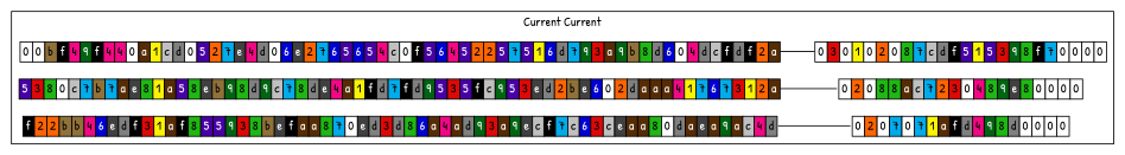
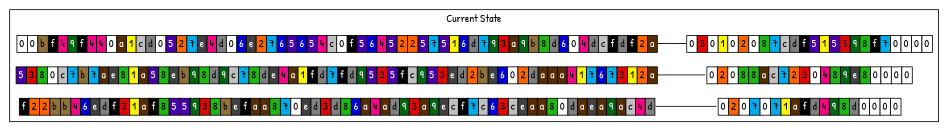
  digraph {
    rankdir=LR
    fontname="Patrick Hand"
    node [margin=0 shape=none fontname="Patrick Hand"]
    edge [dir=none headport=w tailport=e fontname="Patrick Hand"]
    n1 [height=0 label=< 	<table border="0" color="#000000" cellborder="1" cellspacing="0"> 	<tr>		<td bgcolor="#FFFFFF"><font color="#000000">0</font></td> 				<td bgcolor="#FFFFFF"><font color="#000000">0</font></td> 				<td bgcolor="#90713A"><font color="#000000">b</font></td> 				<td bgcolor="#000000"><font color="#FFFFFF">f</font></td> 				<td bgcolor="#F20884"><font color="#000000">4</font></td> 				<td bgcolor="#006412"><font color="#FFFFFF">9</font></td> 				<td bgcolor="#000000"><font color="#FFFFFF">f</font></td> 				<td bgcolor="#F20884"><font color="#000000">4</font></td> 				<td bgcolor="#F20884"><font color="#000000">4</font></td> 				<td bgcolor="#FFFFFF"><font color="#000000">0</font></td> 				<td bgcolor="#562C05"><font color="#FFFFFF">a</font></td> 				<td bgcolor="#FBF305"><font color="#000000">1</font></td> 				<td bgcolor="#C0C0C0"><font color="#000000">c</font></td> 				<td bgcolor="#808080"><font color="#000000">d</font></td> 				<td bgcolor="#FFFFFF"><font color="#000000">0</font></td> 				<td bgcolor="#4700A5"><font color="#FFFFFF">5</font></td> 				<td bgcolor="#FF6403"><font color="#000000">2</font></td> 				<td bgcolor="#02ABEA"><font color="#000000">7</font></td> 				<td bgcolor="#404040"><font color="#FFFFFF">e</font></td> 				<td bgcolor="#F20884"><font color="#000000">4</font></td> 				<td bgcolor="#808080"><font color="#000000">d</font></td> 				<td bgcolor="#FFFFFF"><font color="#000000">0</font></td> 				<td bgcolor="#0000D3"><font color="#FFFFFF">6</font></td> 				<td bgcolor="#404040"><font color="#FFFFFF">e</font></td> 				<td bgcolor="#FF6403"><font color="#000000">2</font></td> 				<td bgcolor="#02ABEA"><font color="#000000">7</font></td> 				<td bgcolor="#0000D3"><font color="#FFFFFF">6</font></td> 				<td bgcolor="#4700A5"><font color="#FFFFFF">5</font></td> 				<td bgcolor="#0000D3"><font color="#FFFFFF">6</font></td> 				<td bgcolor="#4700A5"><font color="#FFFFFF">5</font></td> 				<td bgcolor="#F20884"><font color="#000000">4</font></td> 				<td bgcolor="#C0C0C0"><font color="#000000">c</font></td> 				<td bgcolor="#FFFFFF"><font color="#000000">0</font></td> 				<td bgcolor="#000000"><font color="#FFFFFF">f</font></td> 				<td bgcolor="#4700A5"><font color="#FFFFFF">5</font></td> 				<td bgcolor="#0000D3"><font color="#FFFFFF">6</font></td> 				<td bgcolor="#F20884"><font color="#000000">4</font></td> 				<td bgcolor="#4700A5"><font color="#FFFFFF">5</font></td> 				<td bgcolor="#FF6403"><font color="#000000">2</font></td> 				<td bgcolor="#FF6403"><font color="#000000">2</font></td> 				<td bgcolor="#4700A5"><font color="#FFFFFF">5</font></td> 				<td bgcolor="#02ABEA"><font color="#000000">7</font></td> 				<td bgcolor="#4700A5"><font color="#FFFFFF">5</font></td> 				<td bgcolor="#FBF305"><font color="#000000">1</font></td> 				<td bgcolor="#0000D3"><font color="#FFFFFF">6</font></td> 				<td bgcolor="#808080"><font color="#000000">d</font></td> 				<td bgcolor="#02ABEA"><font color="#000000">7</font></td> 				<td bgcolor="#006412"><font color="#FFFFFF">9</font></td> 				<td bgcolor="#DD0907"><font color="#000000">3</font></td> 				<td bgcolor="#562C05"><font color="#FFFFFF">a</font></td> 				<td bgcolor="#006412"><font color="#FFFFFF">9</font></td> 				<td bgcolor="#90713A"><font color="#000000">b</font></td> 				<td bgcolor="#1FB714"><font color="#000000">8</font></td> 				<td bgcolor="#808080"><font color="#000000">d</font></td> 				<td bgcolor="#0000D3"><font color="#FFFFFF">6</font></td> 				<td bgcolor="#FFFFFF"><font color="#000000">0</font></td> 				<td bgcolor="#F20884"><font color="#000000">4</font></td> 				<td bgcolor="#808080"><font color="#000000">d</font></td> 				<td bgcolor="#C0C0C0"><font color="#000000">c</font></td> 				<td bgcolor="#000000"><font color="#FFFFFF">f</font></td> 				<td bgcolor="#808080"><font color="#000000">d</font></td> 				<td bgcolor="#000000"><font color="#FFFFFF">f</font></td> 				<td bgcolor="#FF6403"><font color="#000000">2</font></td> 				<td bgcolor="#562C05"><font color="#FFFFFF">a</font></td> 		 	</tr></table> 	> width=0]
    n2 [height=0 label=< 	<table border="0" color="#000000" cellborder="1" cellspacing="0"> 	<tr>		<td bgcolor="#FFFFFF"><font color="#000000">0</font></td> 				<td bgcolor="#DD0907"><font color="#000000">3</font></td> 				<td bgcolor="#FFFFFF"><font color="#000000">0</font></td> 				<td bgcolor="#FBF305"><font color="#000000">1</font></td> 				<td bgcolor="#FFFFFF"><font color="#000000">0</font></td> 				<td bgcolor="#FF6403"><font color="#000000">2</font></td> 				<td bgcolor="#FFFFFF"><font color="#000000">0</font></td> 				<td bgcolor="#1FB714"><font color="#000000">8</font></td> 				<td bgcolor="#02ABEA"><font color="#000000">7</font></td> 				<td bgcolor="#C0C0C0"><font color="#000000">c</font></td> 				<td bgcolor="#808080"><font color="#000000">d</font></td> 				<td bgcolor="#000000"><font color="#FFFFFF">f</font></td> 				<td bgcolor="#4700A5"><font color="#FFFFFF">5</font></td> 				<td bgcolor="#FBF305"><font color="#000000">1</font></td> 				<td bgcolor="#4700A5"><font color="#FFFFFF">5</font></td> 				<td bgcolor="#DD0907"><font color="#000000">3</font></td> 				<td bgcolor="#006412"><font color="#FFFFFF">9</font></td> 				<td bgcolor="#1FB714"><font color="#000000">8</font></td> 				<td bgcolor="#000000"><font color="#FFFFFF">f</font></td> 				<td bgcolor="#02ABEA"><font color="#000000">7</font></td> 				<td bgcolor="#FFFFFF"><font color="#000000">0</font></td> 				<td bgcolor="#FFFFFF"><font color="#000000">0</font></td> 				<td bgcolor="#FFFFFF"><font color="#000000">0</font></td> 				<td bgcolor="#FFFFFF"><font color="#000000">0</font></td> 		 	</tr></table> 	> width=0]
    n3 [height=0 label=< 	<table border="0" color="#000000" cellborder="1" cellspacing="0"> 	<tr>		<td bgcolor="#4700A5"><font color="#FFFFFF">5</font></td> 				<td bgcolor="#DD0907"><font color="#000000">3</font></td> 				<td bgcolor="#1FB714"><font color="#000000">8</font></td> 				<td bgcolor="#FFFFFF"><font color="#000000">0</font></td> 				<td bgcolor="#C0C0C0"><font color="#000000">c</font></td> 				<td bgcolor="#02ABEA"><font color="#000000">7</font></td> 				<td bgcolor="#90713A"><font color="#000000">b</font></td> 				<td bgcolor="#02ABEA"><font color="#000000">7</font></td> 				<td bgcolor="#562C05"><font color="#FFFFFF">a</font></td> 				<td bgcolor="#404040"><font color="#FFFFFF">e</font></td> 				<td bgcolor="#1FB714"><font color="#000000">8</font></td> 				<td bgcolor="#FBF305"><font color="#000000">1</font></td> 				<td bgcolor="#562C05"><font color="#FFFFFF">a</font></td> 				<td bgcolor="#4700A5"><font color="#FFFFFF">5</font></td> 				<td bgcolor="#1FB714"><font color="#000000">8</font></td> 				<td bgcolor="#404040"><font color="#FFFFFF">e</font></td> 				<td bgcolor="#90713A"><font color="#000000">b</font></td> 				<td bgcolor="#006412"><font color="#FFFFFF">9</font></td> 				<td bgcolor="#1FB714"><font color="#000000">8</font></td> 				<td bgcolor="#808080"><font color="#000000">d</font></td> 				<td bgcolor="#006412"><font color="#FFFFFF">9</font></td> 				<td bgcolor="#C0C0C0"><font color="#000000">c</font></td> 				<td bgcolor="#02ABEA"><font color="#000000">7</font></td> 				<td bgcolor="#1FB714"><font color="#000000">8</font></td> 				<td bgcolor="#808080"><font color="#000000">d</font></td> 				<td bgcolor="#404040"><font color="#FFFFFF">e</font></td> 				<td bgcolor="#F20884"><font color="#000000">4</font></td> 				<td bgcolor="#562C05"><font color="#FFFFFF">a</font></td> 				<td bgcolor="#FBF305"><font color="#000000">1</font></td> 				<td bgcolor="#000000"><font color="#FFFFFF">f</font></td> 				<td bgcolor="#808080"><font color="#000000">d</font></td> 				<td bgcolor="#02ABEA"><font color="#000000">7</font></td> 				<td bgcolor="#000000"><font color="#FFFFFF">f</font></td> 				<td bgcolor="#808080"><font color="#000000">d</font></td> 				<td bgcolor="#006412"><font color="#FFFFFF">9</font></td> 				<td bgcolor="#4700A5"><font color="#FFFFFF">5</font></td> 				<td bgcolor="#DD0907"><font color="#000000">3</font></td> 				<td bgcolor="#4700A5"><font color="#FFFFFF">5</font></td> 				<td bgcolor="#000000"><font color="#FFFFFF">f</font></td> 				<td bgcolor="#C0C0C0"><font color="#000000">c</font></td> 				<td bgcolor="#006412"><font color="#FFFFFF">9</font></td> 				<td bgcolor="#4700A5"><font color="#FFFFFF">5</font></td> 				<td bgcolor="#DD0907"><font color="#000000">3</font></td> 				<td bgcolor="#404040"><font color="#FFFFFF">e</font></td> 				<td bgcolor="#808080"><font color="#000000">d</font></td> 				<td bgcolor="#FF6403"><font color="#000000">2</font></td> 				<td bgcolor="#90713A"><font color="#000000">b</font></td> 				<td bgcolor="#404040"><font color="#FFFFFF">e</font></td> 				<td bgcolor="#0000D3"><font color="#FFFFFF">6</font></td> 				<td bgcolor="#FFFFFF"><font color="#000000">0</font></td> 				<td bgcolor="#FF6403"><font color="#000000">2</font></td> 				<td bgcolor="#808080"><font color="#000000">d</font></td> 				<td bgcolor="#562C05"><font color="#FFFFFF">a</font></td> 				<td bgcolor="#562C05"><font color="#FFFFFF">a</font></td> 				<td bgcolor="#562C05"><font color="#FFFFFF">a</font></td> 				<td bgcolor="#F20884"><font color="#000000">4</font></td> 				<td bgcolor="#FBF305"><font color="#000000">1</font></td> 				<td bgcolor="#02ABEA"><font color="#000000">7</font></td> 				<td bgcolor="#0000D3"><font color="#FFFFFF">6</font></td> 				<td bgcolor="#02ABEA"><font color="#000000">7</font></td> 				<td bgcolor="#DD0907"><font color="#000000">3</font></td> 				<td bgcolor="#FBF305"><font color="#000000">1</font></td> 				<td bgcolor="#FF6403"><font color="#000000">2</font></td> 				<td bgcolor="#562C05"><font color="#FFFFFF">a</font></td> 		 	</tr></table> 	> width=0]
    n4 [height=0 label=< 	<table border="0" color="#000000" cellborder="1" cellspacing="0"> 	<tr>		<td bgcolor="#FFFFFF"><font color="#000000">0</font></td> 				<td bgcolor="#FF6403"><font color="#000000">2</font></td> 				<td bgcolor="#FFFFFF"><font color="#000000">0</font></td> 				<td bgcolor="#1FB714"><font color="#000000">8</font></td> 				<td bgcolor="#1FB714"><font color="#000000">8</font></td> 				<td bgcolor="#562C05"><font color="#FFFFFF">a</font></td> 				<td bgcolor="#C0C0C0"><font color="#000000">c</font></td> 				<td bgcolor="#02ABEA"><font color="#000000">7</font></td> 				<td bgcolor="#FF6403"><font color="#000000">2</font></td> 				<td bgcolor="#DD0907"><font color="#000000">3</font></td> 				<td bgcolor="#FFFFFF"><font color="#000000">0</font></td> 				<td bgcolor="#F20884"><font color="#000000">4</font></td> 				<td bgcolor="#1FB714"><font color="#000000">8</font></td> 				<td bgcolor="#006412"><font color="#FFFFFF">9</font></td> 				<td bgcolor="#404040"><font color="#FFFFFF">e</font></td> 				<td bgcolor="#1FB714"><font color="#000000">8</font></td> 				<td bgcolor="#FFFFFF"><font color="#000000">0</font></td> 				<td bgcolor="#FFFFFF"><font color="#000000">0</font></td> 				<td bgcolor="#FFFFFF"><font color="#000000">0</font></td> 				<td bgcolor="#FFFFFF"><font color="#000000">0</font></td> 		 	</tr></table> 	> width=0]
    n5 [height=0 label=< 	<table border="0" color="#000000" cellborder="1" cellspacing="0"> 	<tr>		<td bgcolor="#000000"><font color="#FFFFFF">f</font></td> 				<td bgcolor="#FF6403"><font color="#000000">2</font></td> 				<td bgcolor="#FF6403"><font color="#000000">2</font></td> 				<td bgcolor="#90713A"><font color="#000000">b</font></td> 				<td bgcolor="#90713A"><font color="#000000">b</font></td> 				<td bgcolor="#F20884"><font color="#000000">4</font></td> 				<td bgcolor="#0000D3"><font color="#FFFFFF">6</font></td> 				<td bgcolor="#404040"><font color="#FFFFFF">e</font></td> 				<td bgcolor="#808080"><font color="#000000">d</font></td> 				<td bgcolor="#000000"><font color="#FFFFFF">f</font></td> 				<td bgcolor="#DD0907"><font color="#000000">3</font></td> 				<td bgcolor="#FBF305"><font color="#000000">1</font></td> 				<td bgcolor="#562C05"><font color="#FFFFFF">a</font></td> 				<td bgcolor="#000000"><font color="#FFFFFF">f</font></td> 				<td bgcolor="#1FB714"><font color="#000000">8</font></td> 				<td bgcolor="#4700A5"><font color="#FFFFFF">5</font></td> 				<td bgcolor="#4700A5"><font color="#FFFFFF">5</font></td> 				<td bgcolor="#006412"><font color="#FFFFFF">9</font></td> 				<td bgcolor="#DD0907"><font color="#000000">3</font></td> 				<td bgcolor="#1FB714"><font color="#000000">8</font></td> 				<td bgcolor="#90713A"><font color="#000000">b</font></td> 				<td bgcolor="#404040"><font color="#FFFFFF">e</font></td> 				<td bgcolor="#000000"><font color="#FFFFFF">f</font></td> 				<td bgcolor="#562C05"><font color="#FFFFFF">a</font></td> 				<td bgcolor="#562C05"><font color="#FFFFFF">a</font></td> 				<td bgcolor="#1FB714"><font color="#000000">8</font></td> 				<td bgcolor="#02ABEA"><font color="#000000">7</font></td> 				<td bgcolor="#FFFFFF"><font color="#000000">0</font></td> 				<td bgcolor="#404040"><font color="#FFFFFF">e</font></td> 				<td bgcolor="#808080"><font color="#000000">d</font></td> 				<td bgcolor="#DD0907"><font color="#000000">3</font></td> 				<td bgcolor="#808080"><font color="#000000">d</font></td> 				<td bgcolor="#1FB714"><font color="#000000">8</font></td> 				<td bgcolor="#0000D3"><font color="#FFFFFF">6</font></td> 				<td bgcolor="#562C05"><font color="#FFFFFF">a</font></td> 				<td bgcolor="#F20884"><font color="#000000">4</font></td> 				<td bgcolor="#562C05"><font color="#FFFFFF">a</font></td> 				<td bgcolor="#808080"><font color="#000000">d</font></td> 				<td bgcolor="#006412"><font color="#FFFFFF">9</font></td> 				<td bgcolor="#DD0907"><font color="#000000">3</font></td> 				<td bgcolor="#562C05"><font color="#FFFFFF">a</font></td> 				<td bgcolor="#006412"><font color="#FFFFFF">9</font></td> 				<td bgcolor="#404040"><font color="#FFFFFF">e</font></td> 				<td bgcolor="#C0C0C0"><font color="#000000">c</font></td> 				<td bgcolor="#000000"><font color="#FFFFFF">f</font></td> 				<td bgcolor="#02ABEA"><font color="#000000">7</font></td> 				<td bgcolor="#C0C0C0"><font color="#000000">c</font></td> 				<td bgcolor="#0000D3"><font color="#FFFFFF">6</font></td> 				<td bgcolor="#DD0907"><font color="#000000">3</font></td> 				<td bgcolor="#C0C0C0"><font color="#000000">c</font></td> 				<td bgcolor="#404040"><font color="#FFFFFF">e</font></td> 				<td bgcolor="#562C05"><font color="#FFFFFF">a</font></td> 				<td bgcolor="#562C05"><font color="#FFFFFF">a</font></td> 				<td bgcolor="#1FB714"><font color="#000000">8</font></td> 				<td bgcolor="#FFFFFF"><font color="#000000">0</font></td> 				<td bgcolor="#808080"><font color="#000000">d</font></td> 				<td bgcolor="#562C05"><font color="#FFFFFF">a</font></td> 				<td bgcolor="#404040"><font color="#FFFFFF">e</font></td> 				<td bgcolor="#562C05"><font color="#FFFFFF">a</font></td> 				<td bgcolor="#006412"><font color="#FFFFFF">9</font></td> 				<td bgcolor="#562C05"><font color="#FFFFFF">a</font></td> 				<td bgcolor="#C0C0C0"><font color="#000000">c</font></td> 				<td bgcolor="#F20884"><font color="#000000">4</font></td> 				<td bgcolor="#808080"><font color="#000000">d</font></td> 		 	</tr></table> 	> width=0]
    n6 [height=0 label=< 	<table border="0" color="#000000" cellborder="1" cellspacing="0"> 	<tr>		<td bgcolor="#FFFFFF"><font color="#000000">0</font></td> 				<td bgcolor="#FF6403"><font color="#000000">2</font></td> 				<td bgcolor="#FFFFFF"><font color="#000000">0</font></td> 				<td bgcolor="#02ABEA"><font color="#000000">7</font></td> 				<td bgcolor="#FFFFFF"><font color="#000000">0</font></td> 				<td bgcolor="#02ABEA"><font color="#000000">7</font></td> 				<td bgcolor="#FBF305"><font color="#000000">1</font></td> 				<td bgcolor="#562C05"><font color="#FFFFFF">a</font></td> 				<td bgcolor="#000000"><font color="#FFFFFF">f</font></td> 				<td bgcolor="#808080"><font color="#000000">d</font></td> 				<td bgcolor="#F20884"><font color="#000000">4</font></td> 				<td bgcolor="#006412"><font color="#FFFFFF">9</font></td> 				<td bgcolor="#1FB714"><font color="#000000">8</font></td> 				<td bgcolor="#808080"><font color="#000000">d</font></td> 				<td bgcolor="#FFFFFF"><font color="#000000">0</font></td> 				<td bgcolor="#FFFFFF"><font color="#000000">0</font></td> 				<td bgcolor="#FFFFFF"><font color="#000000">0</font></td> 				<td bgcolor="#FFFFFF"><font color="#000000">0</font></td> 		 	</tr></table> 	> width=0]
    subgraph cluster_1 {
      color=black
-     label="Current Current"
+     label="Current State"
      n1
      n2
      n3
      n4
      n5
      n6
    }
    n1 -> n2
    n3 -> n4
    n5 -> n6
  }
